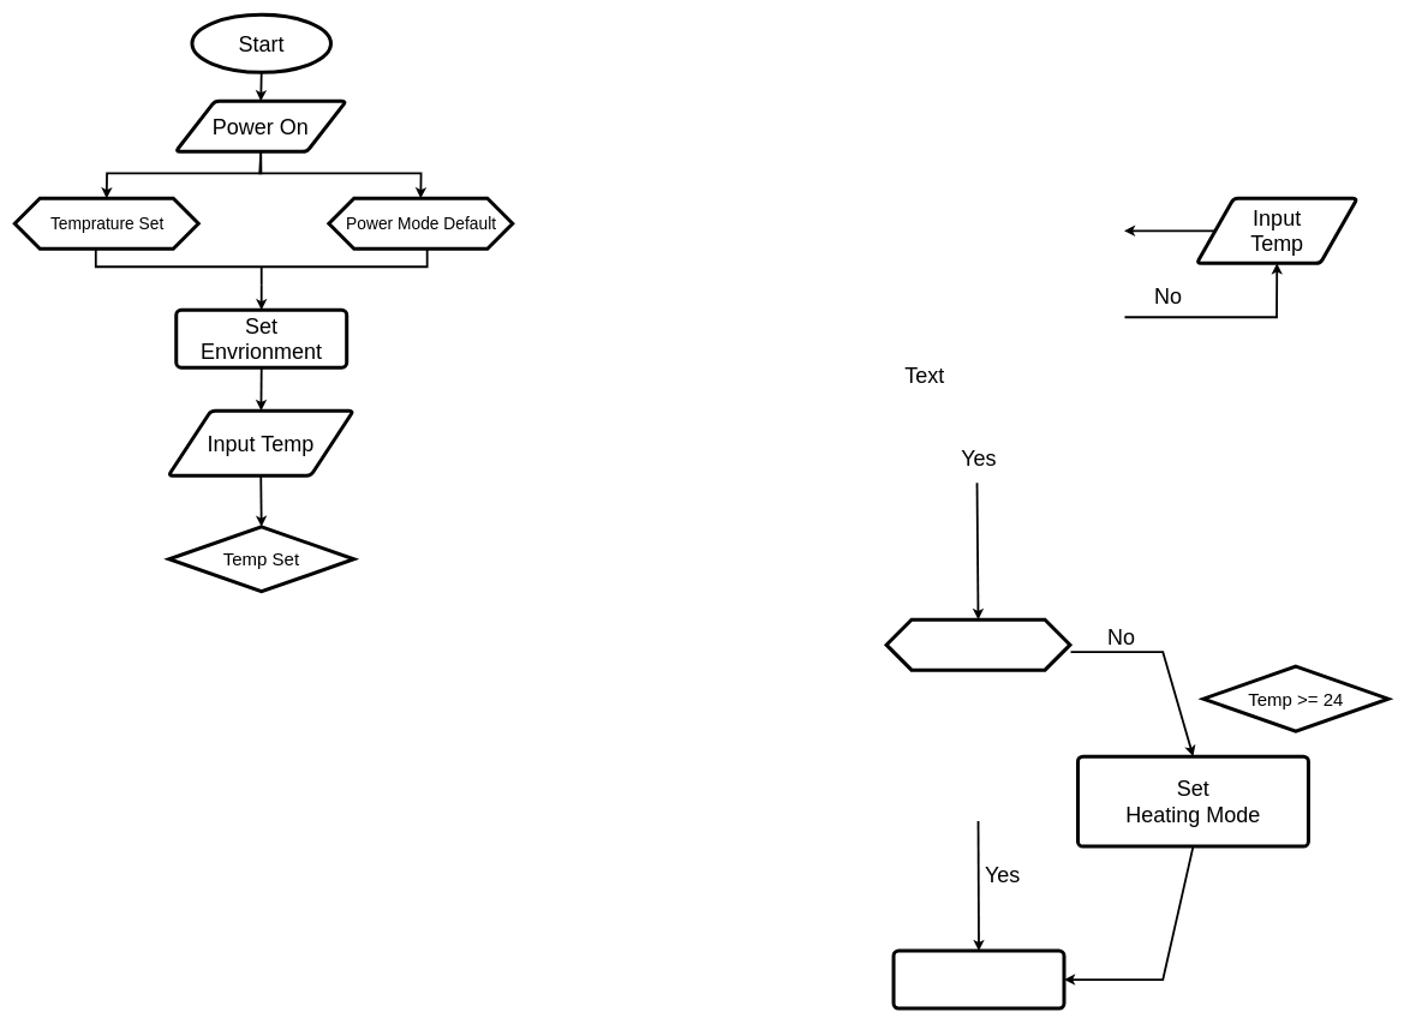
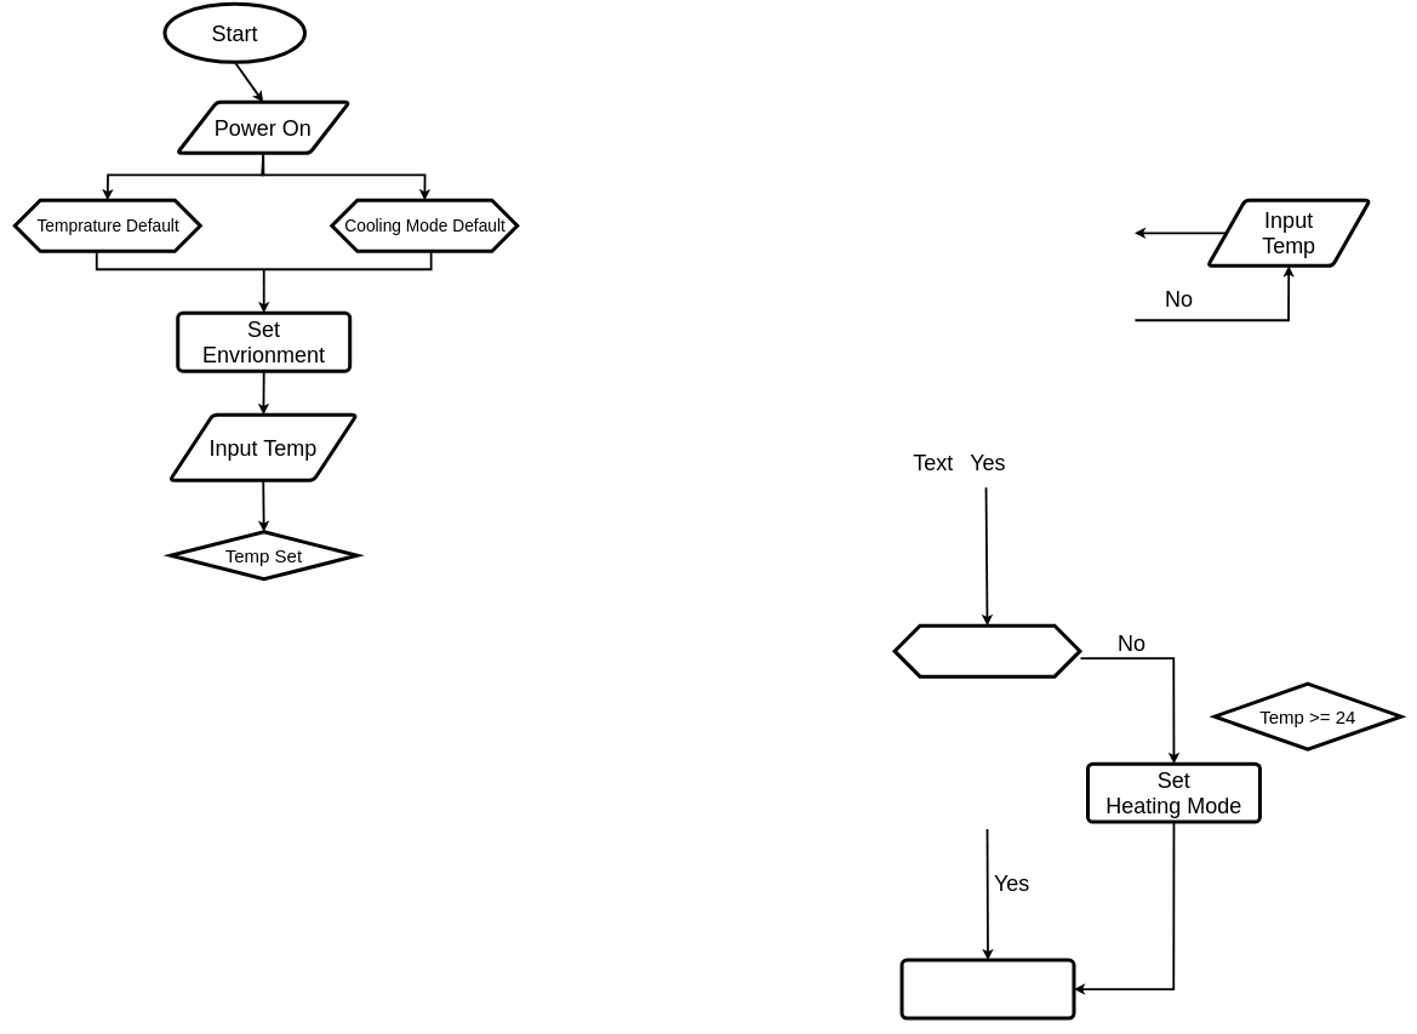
  <mxCell id="0" />
  <mxCell id="1" parent="0" />
- <mxCell id="2" value="Start" style="strokeWidth=5;html=1;shape=mxgraph.flowchart.start_1;whiteSpace=wrap;fontSize=30;" vertex="1" parent="1"><mxGeometry x="266.2" y="20" width="192.6" height="80" as="geometry" /></mxCell>
+ <mxCell id="2" value="Start" style="strokeWidth=5;html=1;shape=mxgraph.flowchart.start_1;whiteSpace=wrap;fontSize=30;" vertex="1" parent="1"><mxGeometry x="226.2" y="5" width="192.6" height="80" as="geometry" /></mxCell>
  <mxCell id="3" value="" style="verticalLabelPosition=bottom;verticalAlign=top;html=1;shape=hexagon;perimeter=hexagonPerimeter2;arcSize=6;size=0.137;strokeColor=default;strokeWidth=5;fontFamily=Helvetica;fontSize=30;fontColor=default;fillColor=default;spacing=0;" vertex="1" parent="1"><mxGeometry x="20" y="275" width="255" height="70" as="geometry" /></mxCell>
- <mxCell id="4" value="Temprature Set" style="text;html=1;align=center;verticalAlign=middle;resizable=0;points=[];autosize=1;strokeColor=none;fillColor=none;fontSize=23;fontFamily=Helvetica;fontColor=default;" vertex="1" parent="1"><mxGeometry x="37.5" y="290" width="220" height="40" as="geometry" /></mxCell>
+ <mxCell id="4" value="Temprature Default" style="text;html=1;align=center;verticalAlign=middle;resizable=0;points=[];autosize=1;strokeColor=none;fillColor=none;fontSize=23;fontFamily=Helvetica;fontColor=default;" vertex="1" parent="1"><mxGeometry x="37.5" y="290" width="220" height="40" as="geometry" /></mxCell>
  <mxCell id="5" value="" style="endArrow=classic;html=1;rounded=0;fontFamily=Helvetica;fontSize=30;fontColor=default;exitX=0.5;exitY=1;exitDx=0;exitDy=0;exitPerimeter=0;strokeWidth=3;entryX=0.5;entryY=0;entryDx=0;entryDy=0;" edge="1" parent="1" source="2" target="6"><mxGeometry width="50" height="50" relative="1" as="geometry"><mxPoint x="490" y="180" as="sourcePoint" /><mxPoint x="360" y="130" as="targetPoint" /></mxGeometry></mxCell>
  <mxCell id="6" value="Power On" style="shape=parallelogram;html=1;strokeWidth=5;perimeter=parallelogramPerimeter;whiteSpace=wrap;rounded=1;arcSize=12;size=0.23;strokeColor=default;fontFamily=Helvetica;fontSize=30;fontColor=default;fillColor=default;" vertex="1" parent="1"><mxGeometry x="243.33" y="140" width="236.67" height="70" as="geometry" /></mxCell>
  <mxCell id="7" value="" style="endArrow=classic;html=1;rounded=0;fontFamily=Helvetica;fontSize=30;fontColor=default;exitX=0.5;exitY=1;exitDx=0;exitDy=0;strokeWidth=3;entryX=0.5;entryY=0;entryDx=0;entryDy=0;" edge="1" parent="1" source="6" target="3"><mxGeometry width="50" height="50" relative="1" as="geometry"><mxPoint x="244.165" y="225" as="sourcePoint" /><mxPoint x="10" y="275" as="targetPoint" /><Array as="points"><mxPoint x="362" y="240" /><mxPoint x="148" y="240" /></Array></mxGeometry></mxCell>
  <mxCell id="8" value="" style="endArrow=classic;html=1;rounded=0;fontFamily=Helvetica;fontSize=30;fontColor=default;strokeWidth=3;entryX=0.5;entryY=0;entryDx=0;entryDy=0;entryPerimeter=0;" edge="1" parent="1"><mxGeometry width="50" height="50" relative="1" as="geometry"><mxPoint x="1355.83" y="670" as="sourcePoint" /><mxPoint x="1357.5" y="860" as="targetPoint" /></mxGeometry></mxCell>
  <mxCell id="9" value="" style="endArrow=classic;html=1;rounded=0;fontFamily=Helvetica;fontSize=30;fontColor=default;exitX=0.5;exitY=1;exitDx=0;exitDy=0;strokeWidth=3;entryX=0.5;entryY=0;entryDx=0;entryDy=0;" edge="1" parent="1" source="6" target="18"><mxGeometry width="50" height="50" relative="1" as="geometry"><mxPoint x="700" y="210" as="sourcePoint" /><mxPoint x="934.5" y="250" as="targetPoint" /><Array as="points"><mxPoint x="360" y="240" /><mxPoint x="584" y="240" /></Array></mxGeometry></mxCell>
  <mxCell id="10" value="" style="rounded=1;whiteSpace=wrap;html=1;absoluteArcSize=1;arcSize=14;strokeWidth=5;strokeColor=default;fontFamily=Helvetica;fontSize=30;fontColor=default;fillColor=default;" vertex="1" parent="1"><mxGeometry x="1239.99" y="1320" width="236.68" height="80" as="geometry" /></mxCell>
  <mxCell id="11" value="" style="endArrow=classic;html=1;rounded=0;fontFamily=Helvetica;fontSize=30;fontColor=default;exitX=0;exitY=0.5;exitDx=0;exitDy=0;strokeWidth=3;exitPerimeter=0;entryX=0.5;entryY=0;entryDx=0;entryDy=0;" edge="1" parent="1" source="29" target="17"><mxGeometry width="50" height="50" relative="1" as="geometry"><mxPoint x="590" y="460" as="sourcePoint" /><mxPoint x="521.42" y="565" as="targetPoint" /></mxGeometry></mxCell>
  <mxCell id="12" value="Yes" style="text;html=1;align=center;verticalAlign=middle;resizable=0;points=[];autosize=1;strokeColor=none;fillColor=none;fontSize=30;fontFamily=Helvetica;fontColor=default;" vertex="1" parent="1"><mxGeometry x="1323.33" y="610" width="70" height="50" as="geometry" /></mxCell>
  <mxCell id="13" value="" style="endArrow=classic;html=1;rounded=0;fontFamily=Helvetica;fontSize=30;fontColor=default;exitX=1;exitY=0.5;exitDx=0;exitDy=0;exitPerimeter=0;strokeWidth=3;entryX=0.5;entryY=1;entryDx=0;entryDy=0;" edge="1" parent="1" target="15"><mxGeometry width="50" height="50" relative="1" as="geometry"><mxPoint x="1560.83" y="440" as="sourcePoint" /><mxPoint x="1890.83" y="425" as="targetPoint" /><Array as="points"><mxPoint x="1771.83" y="440" /></Array></mxGeometry></mxCell>
  <mxCell id="14" value="No" style="text;html=1;align=center;verticalAlign=middle;resizable=0;points=[];autosize=1;strokeColor=none;fillColor=none;fontSize=30;fontFamily=Helvetica;fontColor=default;" vertex="1" parent="1"><mxGeometry x="1590.83" y="385" width="60" height="50" as="geometry" /></mxCell>
  <mxCell id="15" value="Input&lt;br&gt;Temp" style="shape=parallelogram;html=1;strokeWidth=5;perimeter=parallelogramPerimeter;whiteSpace=wrap;rounded=1;arcSize=12;size=0.23;strokeColor=default;fontFamily=Helvetica;fontSize=30;fontColor=default;fillColor=default;" vertex="1" parent="1"><mxGeometry x="1660.83" y="275" width="222.73" height="90" as="geometry" /></mxCell>
  <mxCell id="16" value="" style="endArrow=classic;html=1;rounded=0;fontFamily=Helvetica;fontSize=30;fontColor=default;entryX=1;entryY=0.5;entryDx=0;entryDy=0;exitX=0;exitY=0.5;exitDx=0;exitDy=0;strokeWidth=3;" edge="1" parent="1" source="15"><mxGeometry width="50" height="50" relative="1" as="geometry"><mxPoint x="1700.83" y="335" as="sourcePoint" /><mxPoint x="1560" y="320" as="targetPoint" /></mxGeometry></mxCell>
  <mxCell id="17" value="Set&lt;br&gt;Envrionment" style="rounded=1;whiteSpace=wrap;html=1;absoluteArcSize=1;arcSize=14;strokeWidth=5;strokeColor=default;fontFamily=Helvetica;fontSize=30;fontColor=default;fillColor=default;" vertex="1" parent="1"><mxGeometry x="244.16" y="430" width="236.68" height="80" as="geometry" /></mxCell>
  <mxCell id="18" value="" style="verticalLabelPosition=bottom;verticalAlign=top;html=1;shape=hexagon;perimeter=hexagonPerimeter2;arcSize=6;size=0.137;strokeColor=default;strokeWidth=5;fontFamily=Helvetica;fontSize=30;fontColor=default;fillColor=default;spacing=0;" vertex="1" parent="1"><mxGeometry x="456.08" y="275" width="255" height="70" as="geometry" /></mxCell>
- <mxCell id="19" value="Power Mode Default" style="text;html=1;align=center;verticalAlign=middle;resizable=0;points=[];autosize=1;strokeColor=none;fillColor=none;fontSize=23;fontFamily=Helvetica;fontColor=default;" vertex="1" parent="1"><mxGeometry x="463.58" y="290" width="240" height="40" as="geometry" /></mxCell>
+ <mxCell id="19" value="Cooling Mode Default" style="text;html=1;align=center;verticalAlign=middle;resizable=0;points=[];autosize=1;strokeColor=none;fillColor=none;fontSize=23;fontFamily=Helvetica;fontColor=default;" vertex="1" parent="1"><mxGeometry x="463.58" y="290" width="240" height="40" as="geometry" /></mxCell>
  <mxCell id="20" value="Yes" style="text;html=1;align=center;verticalAlign=middle;resizable=0;points=[];autosize=1;strokeColor=none;fillColor=none;fontSize=30;fontFamily=Helvetica;fontColor=default;" vertex="1" parent="1"><mxGeometry x="1355.83" y="1190" width="70" height="50" as="geometry" /></mxCell>
  <mxCell id="21" value="" style="endArrow=classic;html=1;rounded=0;fontFamily=Helvetica;fontSize=30;fontColor=default;exitX=1;exitY=0.5;exitDx=0;exitDy=0;exitPerimeter=0;strokeWidth=3;entryX=0.5;entryY=0;entryDx=0;entryDy=0;" edge="1" target="25" parent="1"><mxGeometry width="50" height="50" relative="1" as="geometry"><mxPoint x="1485.83" y="905" as="sourcePoint" /><mxPoint x="1617.195" y="970" as="targetPoint" /><Array as="points"><mxPoint x="1613.83" y="905" /></Array></mxGeometry></mxCell>
  <mxCell id="22" value="No" style="text;html=1;align=center;verticalAlign=middle;resizable=0;points=[];autosize=1;strokeColor=none;fillColor=none;fontSize=30;fontFamily=Helvetica;fontColor=default;" vertex="1" parent="1"><mxGeometry x="1525.83" y="860" width="60" height="50" as="geometry" /></mxCell>
  <mxCell id="23" value="" style="endArrow=classic;html=1;rounded=0;fontFamily=Helvetica;fontSize=30;fontColor=default;exitX=0.5;exitY=1;exitDx=0;exitDy=0;strokeWidth=3;entryX=0.5;entryY=0;entryDx=0;entryDy=0;exitPerimeter=0;" edge="1" parent="1" target="10"><mxGeometry width="50" height="50" relative="1" as="geometry"><mxPoint x="1357.5" y="1140" as="sourcePoint" /><mxPoint x="1357.83" y="1180" as="targetPoint" /></mxGeometry></mxCell>
  <mxCell id="24" value="" style="endArrow=classic;html=1;rounded=0;fontFamily=Helvetica;fontSize=30;fontColor=default;exitX=0.5;exitY=1;exitDx=0;exitDy=0;strokeWidth=3;entryX=1;entryY=0.5;entryDx=0;entryDy=0;" edge="1" parent="1" source="25" target="10"><mxGeometry width="50" height="50" relative="1" as="geometry"><mxPoint x="1617.195" y="1250" as="sourcePoint" /><mxPoint x="1616.83" y="1415" as="targetPoint" /><Array as="points"><mxPoint x="1613.83" y="1360" /></Array></mxGeometry></mxCell>
- <mxCell id="25" value="Set&lt;br&gt;Heating Mode" style="rounded=1;whiteSpace=wrap;html=1;absoluteArcSize=1;arcSize=14;strokeWidth=5;strokeColor=default;fontFamily=Helvetica;fontSize=30;fontColor=default;fillColor=default;" vertex="1" parent="1"><mxGeometry x="1495.83" y="1050" width="320" height="125" as="geometry" /></mxCell>
- <mxCell id="26" value="Temp &amp;gt;= 24" style="strokeWidth=5;html=1;shape=mxgraph.flowchart.decision;whiteSpace=wrap;strokeColor=default;fontFamily=Helvetica;fontSize=25;fontColor=default;fillColor=default;" vertex="1" parent="1"><mxGeometry x="1670" y="925" width="256.66" height="90" as="geometry" /></mxCell>
+ <mxCell id="25" value="Set&lt;br&gt;Heating Mode" style="rounded=1;whiteSpace=wrap;html=1;absoluteArcSize=1;arcSize=14;strokeWidth=5;strokeColor=default;fontFamily=Helvetica;fontSize=30;fontColor=default;fillColor=default;" vertex="1" parent="1"><mxGeometry x="1495.83" y="1050" width="236.68" height="80" as="geometry" /></mxCell>
+ <mxCell id="26" value="Temp &amp;gt;= 24" style="strokeWidth=5;html=1;shape=mxgraph.flowchart.decision;whiteSpace=wrap;strokeColor=default;fontFamily=Helvetica;fontSize=25;fontColor=default;fillColor=default;" vertex="1" parent="1"><mxGeometry x="1670" y="940" width="256.66" height="90" as="geometry" /></mxCell>
  <mxCell id="27" value="" style="verticalLabelPosition=bottom;verticalAlign=top;html=1;shape=hexagon;perimeter=hexagonPerimeter2;arcSize=6;size=0.137;strokeColor=default;strokeWidth=5;fontFamily=Helvetica;fontSize=30;fontColor=default;fillColor=default;spacing=0;" vertex="1" parent="1"><mxGeometry x="1230" y="860" width="255" height="70" as="geometry" /></mxCell>
- <mxCell id="28" value="Temp Set" style="strokeWidth=5;html=1;shape=mxgraph.flowchart.decision;whiteSpace=wrap;strokeColor=default;fontFamily=Helvetica;fontSize=25;fontColor=default;fillColor=default;" vertex="1" parent="1"><mxGeometry x="234.17" y="731" width="256.66" height="90" as="geometry" /></mxCell>
+ <mxCell id="28" value="Temp Set" style="strokeWidth=5;html=1;shape=mxgraph.flowchart.decision;whiteSpace=wrap;strokeColor=default;fontFamily=Helvetica;fontSize=25;fontColor=default;fillColor=default;" vertex="1" parent="1"><mxGeometry x="234.17" y="731" width="256.66" height="65" as="geometry" /></mxCell>
  <mxCell id="29" value="" style="strokeWidth=3;html=1;shape=mxgraph.flowchart.annotation_2;align=left;labelPosition=right;pointerEvents=1;strokeColor=default;fontFamily=Helvetica;fontSize=30;fontColor=default;fillColor=default;rotation=-90;" vertex="1" parent="1"><mxGeometry x="337.5" y="140" width="50" height="460" as="geometry" /></mxCell>
- <mxCell id="30" value="Text" style="text;html=1;align=center;verticalAlign=middle;resizable=0;points=[];autosize=1;strokeColor=none;fillColor=none;fontSize=30;fontFamily=Helvetica;fontColor=default;" vertex="1" parent="1"><mxGeometry x="1243.33" y="495" width="80" height="50" as="geometry" /></mxCell>
+ <mxCell id="30" value="Text" style="text;html=1;align=center;verticalAlign=middle;resizable=0;points=[];autosize=1;strokeColor=none;fillColor=none;fontSize=30;fontFamily=Helvetica;fontColor=default;" vertex="1" parent="1"><mxGeometry x="1243.33" y="610" width="80" height="50" as="geometry" /></mxCell>
  <mxCell id="31" value="" style="endArrow=classic;html=1;rounded=0;fontFamily=Helvetica;fontSize=30;fontColor=default;strokeWidth=3;exitX=0.5;exitY=1;exitDx=0;exitDy=0;" edge="1" parent="1" source="17"><mxGeometry width="50" height="50" relative="1" as="geometry"><mxPoint x="370" y="550" as="sourcePoint" /><mxPoint x="362" y="570" as="targetPoint" /></mxGeometry></mxCell>
  <mxCell id="32" value="Input Temp" style="shape=parallelogram;html=1;strokeWidth=5;perimeter=parallelogramPerimeter;whiteSpace=wrap;rounded=1;arcSize=12;size=0.23;strokeColor=default;fontFamily=Helvetica;fontSize=30;fontColor=default;fillColor=default;" vertex="1" parent="1"><mxGeometry x="233.33" y="570" width="256.67" height="90" as="geometry" /></mxCell>
  <mxCell id="33" value="" style="endArrow=classic;html=1;rounded=0;fontFamily=Helvetica;fontSize=30;fontColor=default;strokeWidth=3;exitX=0.5;exitY=1;exitDx=0;exitDy=0;entryX=0.5;entryY=0;entryDx=0;entryDy=0;entryPerimeter=0;" edge="1" parent="1" source="32" target="28"><mxGeometry width="50" height="50" relative="1" as="geometry"><mxPoint x="730" y="670" as="sourcePoint" /><mxPoint x="650" y="680" as="targetPoint" /></mxGeometry></mxCell>
